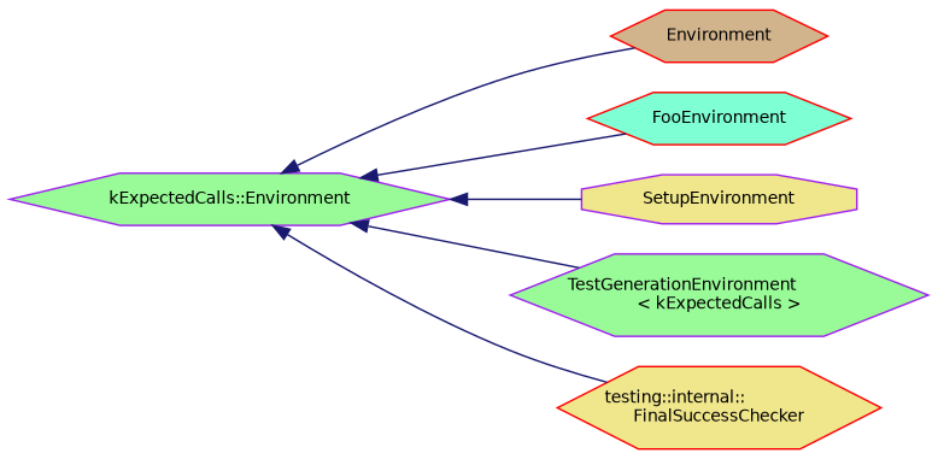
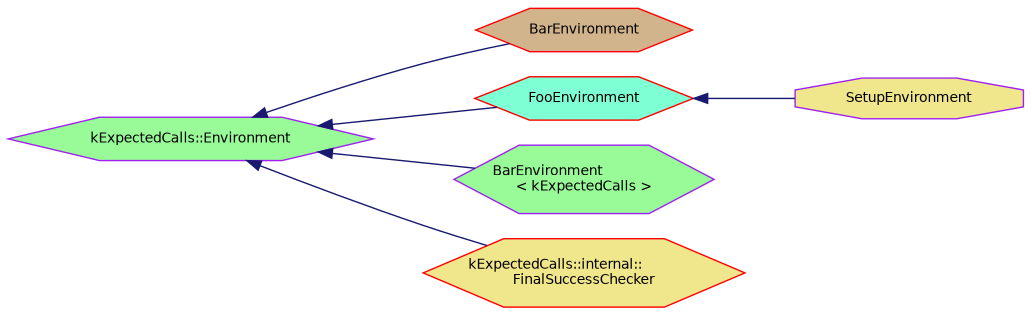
  digraph {
    rankdir=LR
    node [color=purple fillcolor=palegreen fontname=Helvetica fontsize=10 shape=hexagon style=filled]
    edge [color=midnightblue dir=back fontname=Helvetica fontsize=10 labelfontname=Helvetica labelfontsize=10 style=solid]
    n1 [height=0.2 label="kExpectedCalls::Environment" width=0.4]
-   n2 [color=red fillcolor=tan height=0.2 label=Environment width=0.4]
+   n2 [color=red fillcolor=tan height=0.2 label=BarEnvironment width=0.4]
    n3 [color=red fillcolor=aquamarine height=0.2 label=FooEnvironment width=0.4]
    n4 [fillcolor=khaki height=0.2 label=SetupEnvironment shape=octagon width=0.4]
-   n5 [height=0.2 label="TestGenerationEnvironment\l\< kExpectedCalls \>" width=0.4]
-   n6 [color=red fillcolor=khaki height=0.2 label="testing::internal::\lFinalSuccessChecker" width=0.4]
+   n5 [height=0.2 label="BarEnvironment\l\< kExpectedCalls \>" width=0.4]
+   n6 [color=red fillcolor=khaki height=0.2 label="kExpectedCalls::internal::\lFinalSuccessChecker" width=0.4]
    n1 -> n2
    n1 -> n3
-   n1 -> n4
+   n3 -> n4
    n1 -> n5
    n1 -> n6
  }
